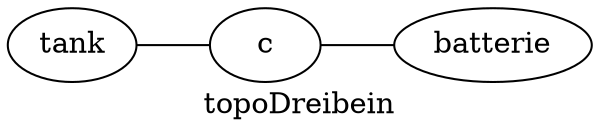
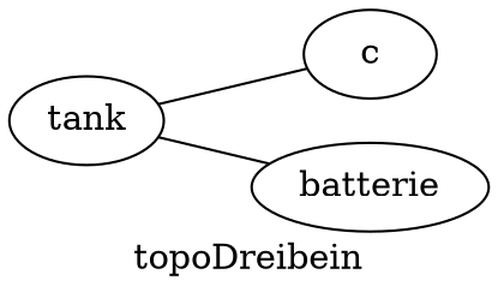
  graph {
    label=topoDreibein
    rankdir=LR
    tank [type=Source]
    c
    batterie [type=Storage]
    tank -- c
-   c -- batterie
+   tank -- batterie
  }
